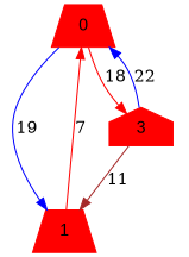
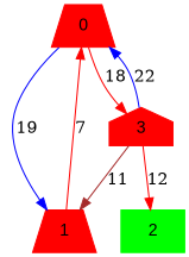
  digraph {
    rankdir=TB
    node [color=red fontname=Arial shape=trapezium style=filled]
    edge [color=red]
    0
    1
    3 [shape=house]
+   2 [color=green shape=box]
    0 -> 1 [color=blue label=19]
    0 -> 3 [label=18]
    1 -> 0 [label=7]
    3 -> 0 [color=blue label=22]
    3 -> 1 [color=brown label=11]
+   3 -> 2 [label=12]
  }
